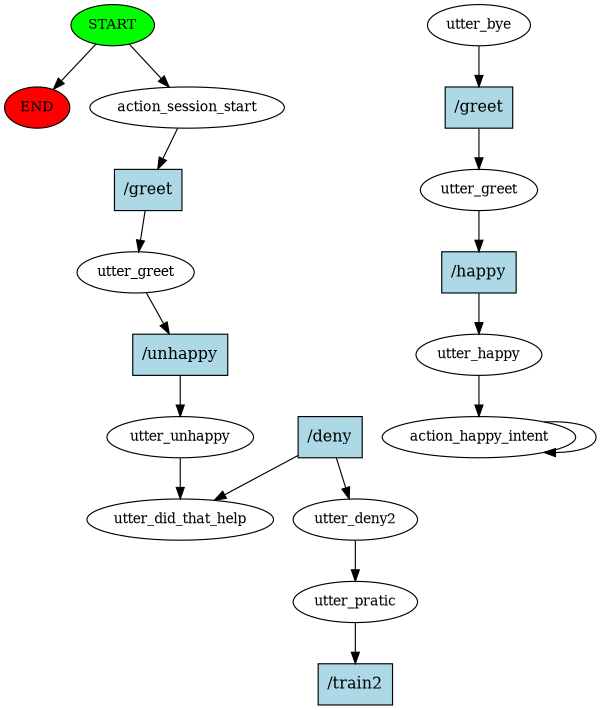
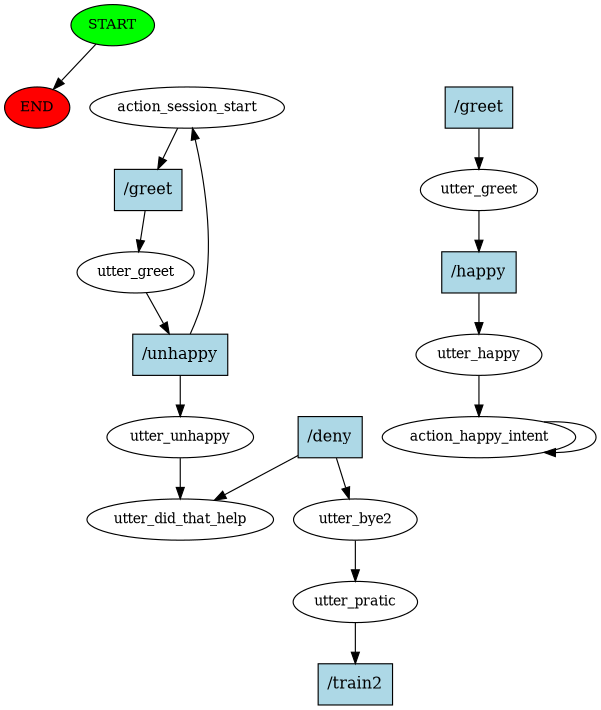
  digraph {
    node [fontsize=12]
    n1 [fillcolor=green label=START style=filled]
    n2 [fillcolor=red label=END style=filled]
    n3 [label=action_session_start]
    n4 [fillcolor=lightblue label="/greet" shape=rect style=filled fontsize=""]
    n5 [label=utter_greet]
    n6 [fillcolor=lightblue label="/unhappy" shape=rect style=filled fontsize=""]
    n7 [label=utter_unhappy]
    n8 [label=utter_did_that_help]
    n9 [fillcolor=lightblue label="/deny" shape=rect style=filled fontsize=""]
-   n10 [label=utter_deny2]
+   n10 [label=utter_bye2]
    n11 [label=utter_pratic]
    n12 [fillcolor=lightblue label="/train2" shape=rect style=filled fontsize=""]
-   n13 [label=utter_bye]
    n14 [fillcolor=lightblue label="/greet" shape=rect style=filled fontsize=""]
    n15 [label=utter_greet]
    n16 [fillcolor=lightblue label="/happy" shape=rect style=filled fontsize=""]
    n17 [label=utter_happy]
    n18 [label=action_happy_intent]
    n1 -> n2
-   n1 -> n3
+   n6 -> n3
    n3 -> n4
    n4 -> n5
    n5 -> n6
    n6 -> n7
    n7 -> n8
    n9 -> n8
    n9 -> n10
    n10 -> n11
    n11 -> n12
-   n13 -> n14
    n14 -> n15
    n15 -> n16
    n16 -> n17
    n17 -> n18
    n18 -> n18
  }
